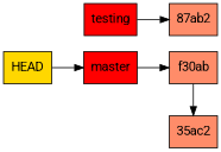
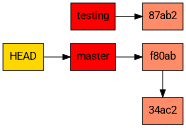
  digraph {
    fontname=Roboto
    rankdir=LR
    node [fillcolor=salmon1 fontname=Roboto shape=rect style=filled]
    edge [fontname=Roboto]
    n1 [fillcolor=gold label=HEAD]
    n2 [fillcolor=red label=master]
-   n3 [label="35ac2"]
-   n4 [label=f30ab]
+   n3 [label="34ac2"]
+   n4 [label=f80ab]
    n5 [label="87ab2"]
    n6 [fillcolor=red label=testing]
    subgraph sub_1 {
      rank=same
      n1
    }
    subgraph sub_2 {
      rank=same
      n2
    }
    subgraph sub_3 {
      rank=same
      n3
      n4
      n5
    }
    subgraph sub_4 {
      rank=same
      n6
    }
    n1 -> n2
    n2 -> n4
    n4 -> n3 [minlen=2]
    n6 -> n5
  }
